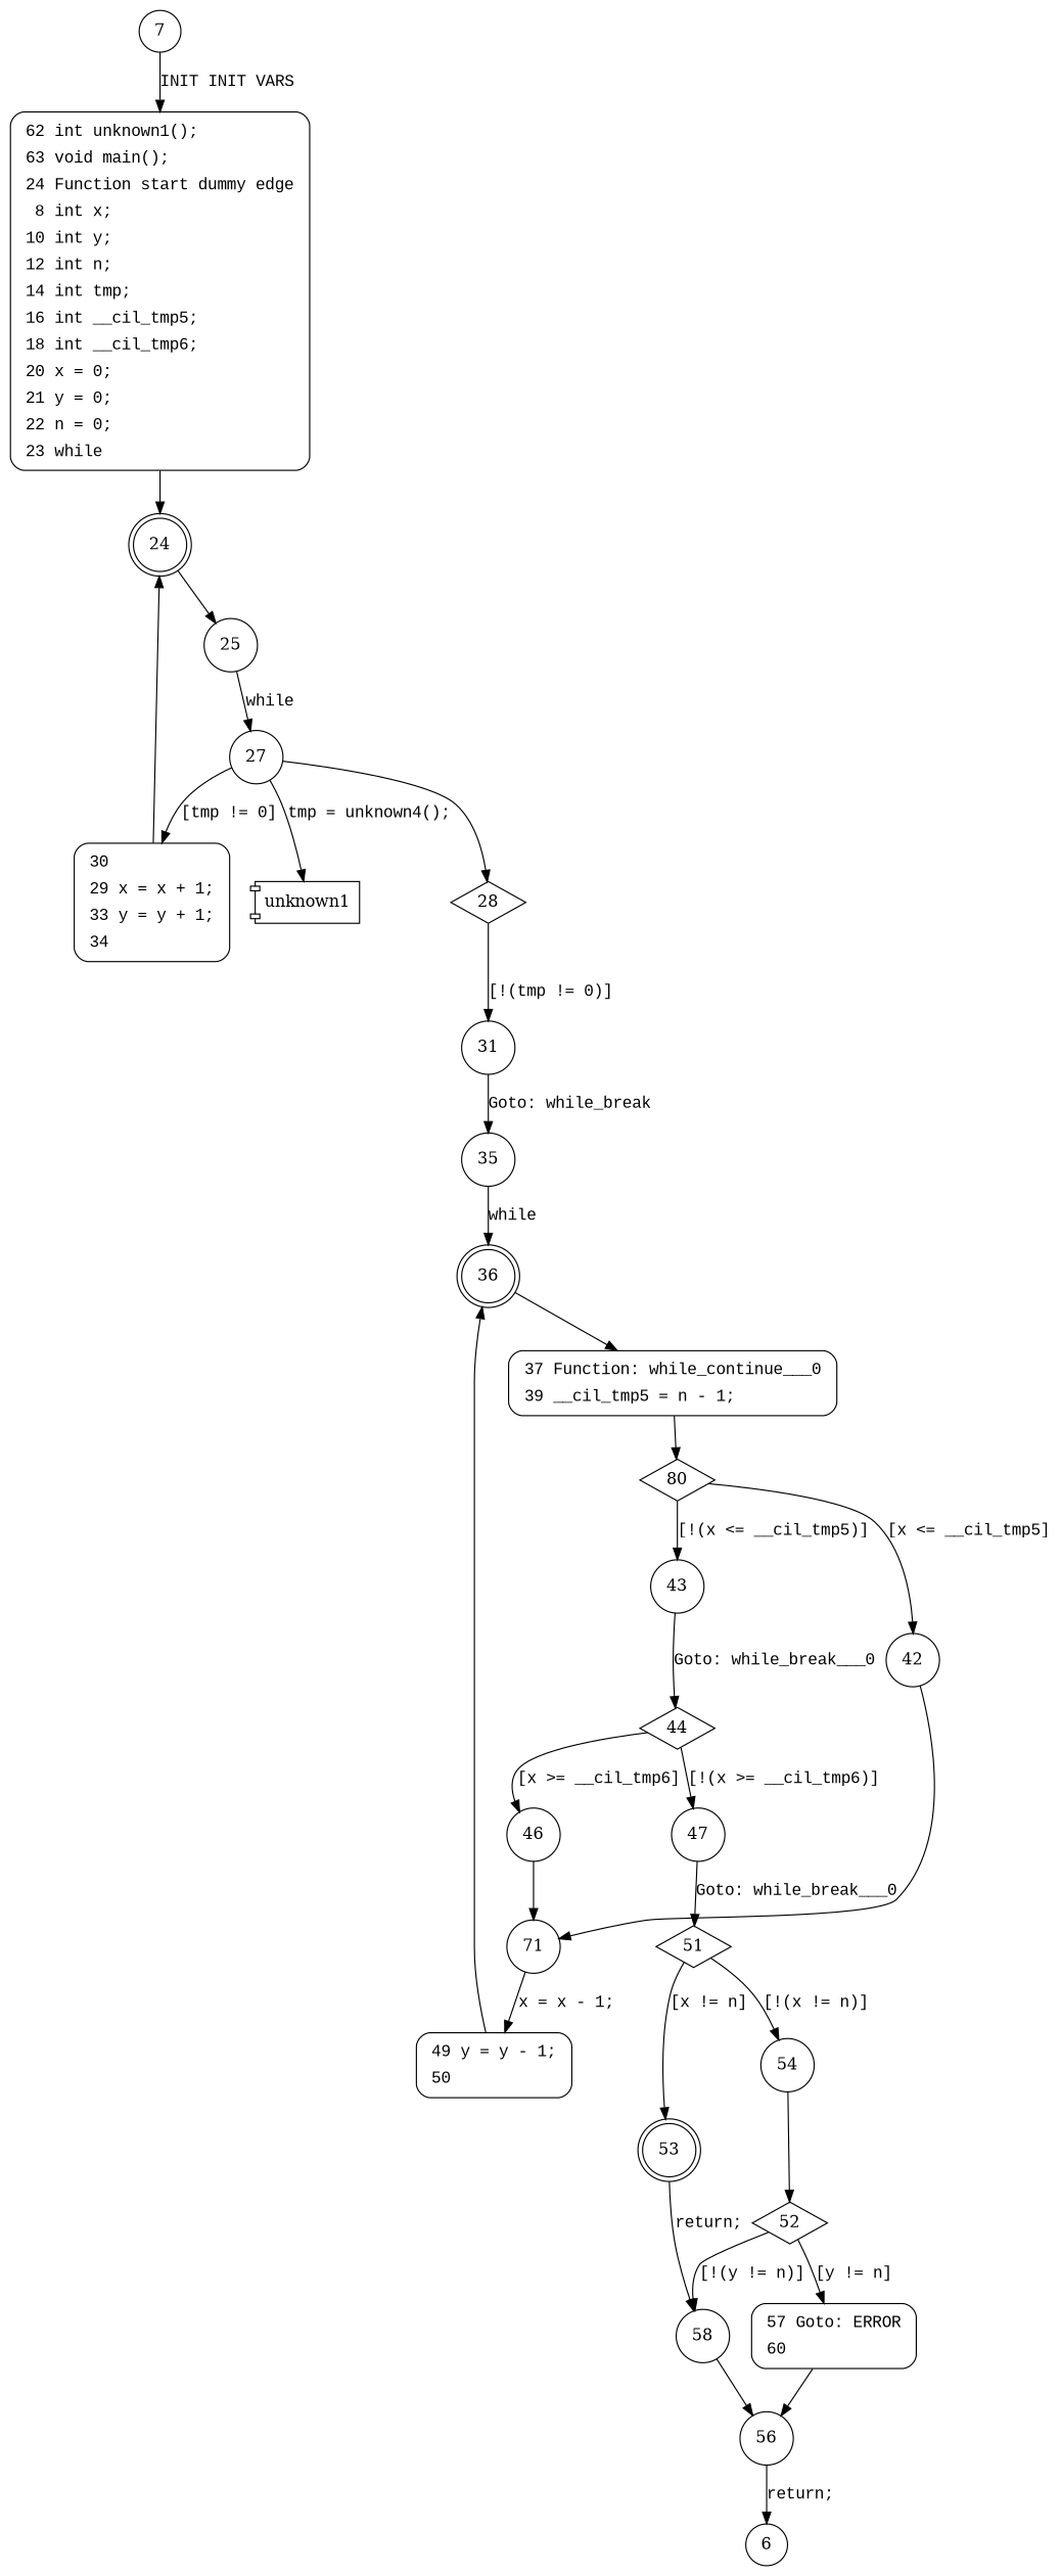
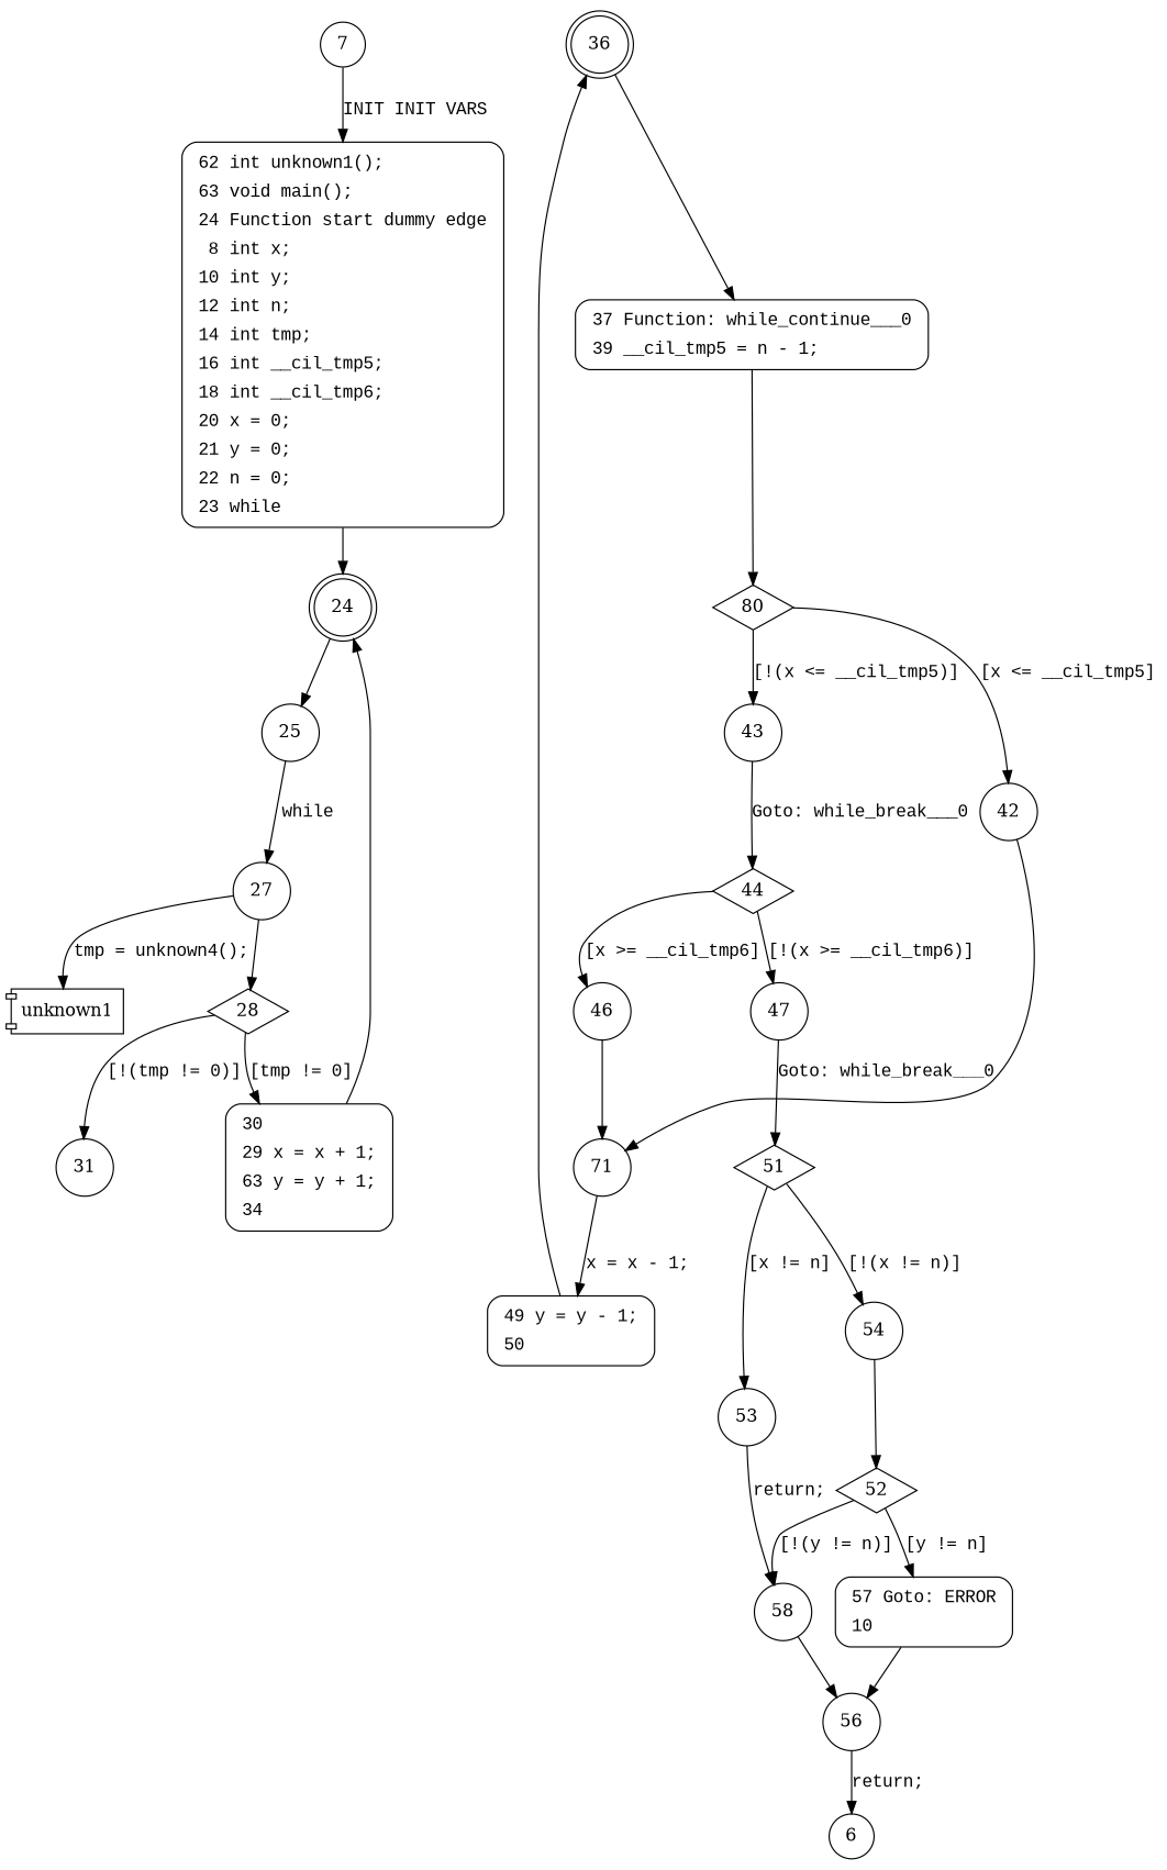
  digraph {
    node [shape=circle]
    edge [fontname="Courier New"]
    n1 [fillcolor=white fontname="Courier New" label=<<table border="0" cellborder="0" cellpadding="3" bgcolor="white"><tr><td align="right">62</td><td align="left">int unknown1();</td></tr><tr><td align="right">63</td><td align="left">void main();</td></tr><tr><td align="right">24</td><td align="left">Function start dummy edge</td></tr><tr><td align="right">8</td><td align="left">int x;</td></tr><tr><td align="right">10</td><td align="left">int y;</td></tr><tr><td align="right">12</td><td align="left">int n;</td></tr><tr><td align="right">14</td><td align="left">int tmp;</td></tr><tr><td align="right">16</td><td align="left">int __cil_tmp5;</td></tr><tr><td align="right">18</td><td align="left">int __cil_tmp6;</td></tr><tr><td align="right">20</td><td align="left">x = 0;</td></tr><tr><td align="right">21</td><td align="left">y = 0;</td></tr><tr><td align="right">22</td><td align="left">n = 0;</td></tr><tr><td align="right">23</td><td align="left">while</td></tr></table>> penwidth=1 shape=Mrecord style="filled,bold"]
    7
    24 [shape=doublecircle]
    25
    27
    n6 [label=unknown1 shape=component]
    28 [shape=diamond]
    31
-   n9 [fillcolor=white fontname="Courier New" label=<<table border="0" cellborder="0" cellpadding="3" bgcolor="white"><tr><td align="right">30</td><td align="left"></td></tr><tr><td align="right">29</td><td align="left">x = x + 1;</td></tr><tr><td align="right">33</td><td align="left">y = y + 1;</td></tr><tr><td align="right">34</td><td align="left"></td></tr></table>> penwidth=1 shape=Mrecord style="filled,bold"]
-   35
+   n9 [fillcolor=white fontname="Courier New" label=<<table border="0" cellborder="0" cellpadding="3" bgcolor="white"><tr><td align="right">30</td><td align="left"></td></tr><tr><td align="right">29</td><td align="left">x = x + 1;</td></tr><tr><td align="right">63</td><td align="left">y = y + 1;</td></tr><tr><td align="right">34</td><td align="left"></td></tr></table>> penwidth=1 shape=Mrecord style="filled,bold"]
    36 [shape=doublecircle]
    n12 [fillcolor=white fontname="Courier New" label=<<table border="0" cellborder="0" cellpadding="3" bgcolor="white"><tr><td align="right">37</td><td align="left">Function: while_continue___0</td></tr><tr><td align="right">39</td><td align="left">__cil_tmp5 = n - 1;</td></tr></table>> penwidth=1 shape=Mrecord style="filled,bold"]
    n13 [label=80 shape=diamond]
    43
    42
    44 [shape=diamond]
    n17 [label=71]
    47
    46
    n20 [fillcolor=white fontname="Courier New" label=<<table border="0" cellborder="0" cellpadding="3" bgcolor="white"><tr><td align="right">49</td><td align="left">y = y - 1;</td></tr><tr><td align="right">50</td><td align="left"></td></tr></table>> penwidth=1 shape=Mrecord style="filled,bold"]
    51 [shape=diamond]
    54
-   53 [shape=doublecircle]
+   53
    52 [shape=diamond]
    58
-   n26 [fillcolor=white fontname="Courier New" label=<<table border="0" cellborder="0" cellpadding="3" bgcolor="white"><tr><td align="right">57</td><td align="left">Goto: ERROR</td></tr><tr><td align="right">60</td><td align="left"></td></tr></table>> penwidth=1 shape=Mrecord style="filled,bold"]
+   n26 [fillcolor=white fontname="Courier New" label=<<table border="0" cellborder="0" cellpadding="3" bgcolor="white"><tr><td align="right">57</td><td align="left">Goto: ERROR</td></tr><tr><td align="right">10</td><td align="left"></td></tr></table>> penwidth=1 shape=Mrecord style="filled,bold"]
    56
    6
    n1 -> 24 [fontname=""]
    7 -> n1 [label="INIT INIT VARS"]
    24 -> 25
    25 -> 27 [label=while]
    27 -> n6 [label="tmp = unknown4();"]
    27 -> 28
    28 -> 31 [label="[!(tmp != 0)]"]
-   27 -> n9 [label="[tmp != 0]"]
-   31 -> 35 [label="Goto: while_break"]
+   28 -> n9 [label="[tmp != 0]"]
    n9 -> 24 [fontname=""]
-   35 -> 36 [label=while]
    36 -> n12
    n12 -> n13 [fontname=""]
    n13 -> 43 [label="[!(x <= __cil_tmp5)]"]
    n13 -> 42 [label="[x <= __cil_tmp5]"]
    43 -> 44 [label="Goto: while_break___0"]
    42 -> n17
    44 -> 47 [label="[!(x >= __cil_tmp6)]"]
    44 -> 46 [label="[x >= __cil_tmp6]"]
    n17 -> n20 [label="x = x - 1;"]
    47 -> 51 [label="Goto: while_break___0"]
    46 -> n17
    n20 -> 36 [fontname=""]
    51 -> 54 [label="[!(x != n)]"]
    51 -> 53 [label="[x != n]"]
    54 -> 52
    53 -> 58 [label="return;"]
    52 -> 58 [label="[!(y != n)]"]
    52 -> n26 [label="[y != n]"]
    58 -> 56
    n26 -> 56 [fontname=""]
    56 -> 6 [label="return;"]
  }
